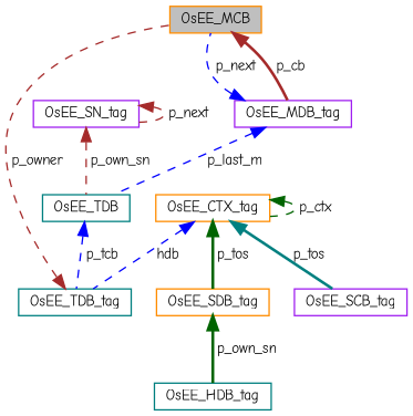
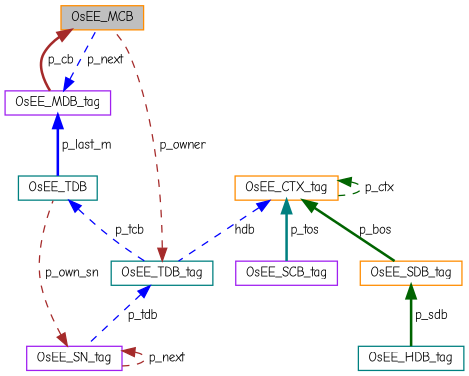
  digraph {
    fontname="Comic Neue"
    node [color=darkorange fillcolor=white fontname="Comic Neue" fontsize=10 shape=record style=filled]
    edge [color=blue dir=back fontname="Comic Neue" fontsize=10 labelfontname=Helvetica labelfontsize=10 style=dashed]
    n1 [fillcolor=grey75 fontcolor=black height=0.2 label=OsEE_MCB width=0.4]
    n2 [color=purple height=0.2 label=OsEE_MDB_tag width=0.4]
    n3 [color=teal height=0.2 label=OsEE_TDB width=0.4]
    n4 [color=teal height=0.2 label=OsEE_TDB_tag width=0.4]
    n5 [color=purple height=0.2 label=OsEE_SN_tag width=0.4]
    n6 [color=teal height=0.2 label=OsEE_HDB_tag width=0.4]
    n7 [color=purple height=0.2 label=OsEE_SCB_tag width=0.4]
    n8 [height=0.2 label=OsEE_CTX_tag width=0.4]
    n9 [height=0.2 label=OsEE_SDB_tag width=0.4]
    n1 -> n2 [color=brown label=" p_cb" style=bold]
    n2 -> n1 [label=" p_next"]
-   n2 -> n3 [label=" p_last_m"]
+   n2 -> n3 [label=" p_last_m" style=bold]
    n3 -> n4 [label=" p_tcb"]
    n4 -> n1 [color=brown label=" p_owner"]
+   n4 -> n5 [label=" p_tdb"]
    n5 -> n3 [color=brown label=" p_own_sn"]
    n5 -> n5 [color=brown label=" p_next"]
    n8 -> n4 [label=" hdb"]
    n8 -> n7 [color=teal label=" p_tos" style=bold]
    n8 -> n8 [color=darkgreen label=" p_ctx"]
-   n8 -> n9 [color=darkgreen label=" p_tos" style=bold]
-   n9 -> n6 [color=darkgreen label=" p_own_sn" style=bold]
+   n8 -> n9 [color=darkgreen label=" p_bos" style=bold]
+   n9 -> n6 [color=darkgreen label=" p_sdb" style=bold]
  }
